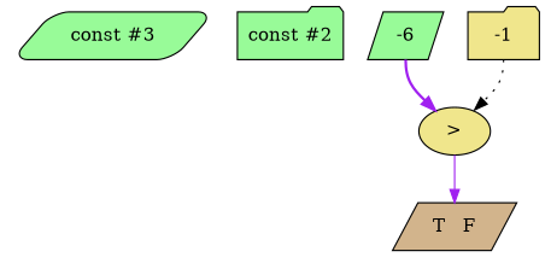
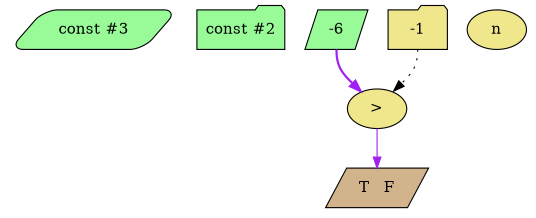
  digraph {
    node [fillcolor=palegreen shape=parallelogram style="rounded,filled"]
    edge [color=purple tailport=s]
    n1 [label="const #3"]
    n2 [label="const #2" shape=folder]
    n3 [fillcolor=khaki label=">" shape=ellipse]
    n4 [fillcolor=tan label="T   F" style="solid,filled"]
+   n [fillcolor=khaki shape=ellipse style=filled]
    n6 [label=-6 style=filled]
    -1 [fillcolor=khaki shape=folder style=filled]
    n3 -> n4 [headport=n style=solid]
    n6 -> n3 [headport=nw style=bold]
    -1 -> n3 [color=black headport=ne style=dotted]
  }
